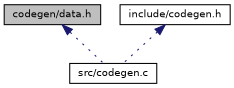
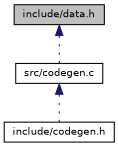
  digraph {
    node [color=black fillcolor=white fontname=Helvetica fontsize=10 shape=record style=filled]
    edge [color=midnightblue dir=back fontname=Helvetica fontsize=10 labelfontname=Helvetica labelfontsize=10 style=dotted]
-   n1 [fillcolor=grey75 fontcolor=black height=0.2 label="codegen/data.h" width=0.4]
+   n1 [fillcolor=grey75 fontcolor=black height=0.2 label="include/data.h" width=0.4]
    n2 [height=0.2 label="src/codegen.c" width=0.4]
    n3 [height=0.2 label="include/codegen.h" width=0.4]
    n1 -> n2
-   n3 -> n2
+   n2 -> n3
  }
